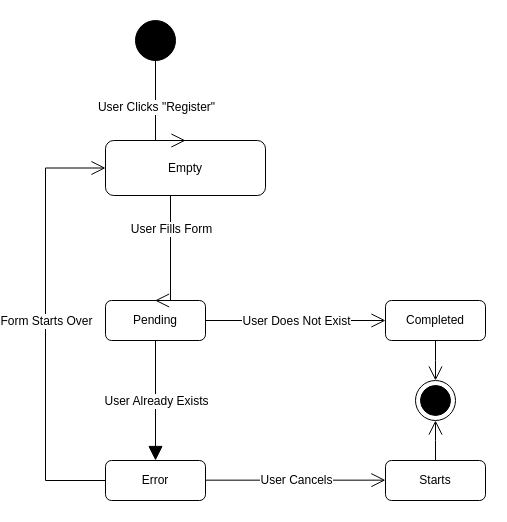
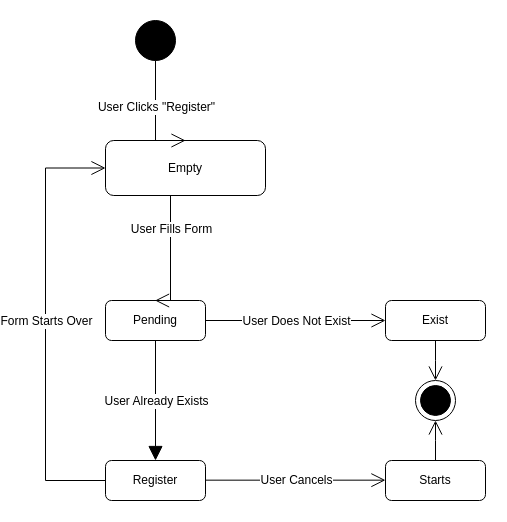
  <mxCell id="0" />
  <mxCell id="1" parent="0" />
  <mxCell id="2" value="" style="shape=ellipse;html=1;fillColor=#000000;fontSize=18;fontColor=#000000;strokeColor=#000000;" vertex="1" parent="1"><mxGeometry x="110" width="40" height="40" as="geometry" y="20" /></mxCell>
  <mxCell id="3" value="" style="shape=mxgraph.sysml.actFinal;html=1;verticalLabelPosition=bottom;labelBackgroundColor=#ffffff;verticalAlign=top;fontColor=#000000;fillColor=#FFFFFF;strokeColor=#000000;" vertex="1" parent="1"><mxGeometry x="390" y="380" width="40" height="40" as="geometry" /></mxCell>
  <mxCell id="4" value="Pending" style="shape=rect;rounded=1;html=1;whiteSpace=wrap;align=center;fontColor=#000000;fillColor=#ffffff;strokeColor=#000000;" vertex="1" parent="1"><mxGeometry x="80" y="300" width="100" height="40" as="geometry" /></mxCell>
  <mxCell id="5" value="" style="edgeStyle=elbowEdgeStyle;html=1;elbow=horizontal;align=right;verticalAlign=bottom;rounded=0;labelBackgroundColor=none;endArrow=block;endSize=12;exitX=0.5;exitY=1;fontColor=#000000;strokeColor=#000000;entryX=0.5;entryY=0;entryDx=0;entryDy=0;" edge="1" parent="1" source="4" target="8"><mxGeometry relative="1" as="geometry"><mxPoint x="129.5" y="360" as="sourcePoint" /><mxPoint x="130" y="420" as="targetPoint" /><Array as="points" /></mxGeometry></mxCell>
  <mxCell id="6" value="User Already Exists" style="text;html=1;resizable=0;points=[];align=center;verticalAlign=middle;labelBackgroundColor=#ffffff;fontColor=#000000;" vertex="1" connectable="0" parent="5"><mxGeometry y="-9" relative="1" as="geometry"><mxPoint x="9" as="offset" /></mxGeometry></mxCell>
  <mxCell id="7" style="edgeStyle=elbowEdgeStyle;html=1;elbow=horizontal;align=right;verticalAlign=bottom;rounded=0;labelBackgroundColor=none;endArrow=open;endSize=12;exitX=0;exitY=0.5;fontColor=#000000;strokeColor=#000000;exitDx=0;exitDy=0;entryX=0;entryY=0.5;entryDx=0;entryDy=0;" edge="1" parent="1" source="8" target="14"><mxGeometry relative="1" as="geometry"><Array as="points"><mxPoint x="20" y="330" /></Array></mxGeometry></mxCell>
- <mxCell id="8" value="Error" style="shape=rect;rounded=1;html=1;whiteSpace=wrap;align=center;fontColor=#000000;fillColor=#ffffff;strokeColor=#000000;" vertex="1" parent="1"><mxGeometry x="80" y="460" width="100" height="40" as="geometry" /></mxCell>
- <mxCell id="9" value="Completed" style="shape=rect;rounded=1;html=1;whiteSpace=wrap;align=center;fontColor=#000000;fillColor=#ffffff;strokeColor=#000000;" vertex="1" parent="1"><mxGeometry x="360" y="300" width="100" height="40" as="geometry" /></mxCell>
+ <mxCell id="8" value="Register" style="shape=rect;rounded=1;html=1;whiteSpace=wrap;align=center;fontColor=#000000;fillColor=#ffffff;strokeColor=#000000;" vertex="1" parent="1"><mxGeometry x="80" y="460" width="100" height="40" as="geometry" /></mxCell>
+ <mxCell id="9" value="Exist" style="shape=rect;rounded=1;html=1;whiteSpace=wrap;align=center;fontColor=#000000;fillColor=#ffffff;strokeColor=#000000;" vertex="1" parent="1"><mxGeometry x="360" y="300" width="100" height="40" as="geometry" /></mxCell>
  <mxCell id="10" value="" style="edgeStyle=elbowEdgeStyle;html=1;elbow=horizontal;align=right;verticalAlign=bottom;rounded=0;labelBackgroundColor=none;endArrow=open;endSize=12;exitX=0.5;exitY=1;fontColor=#000000;strokeColor=#000000;exitDx=0;exitDy=0;entryX=0;entryY=0.5;entryDx=0;entryDy=0;" edge="1" parent="1" target="9"><mxGeometry relative="1" as="geometry"><mxPoint x="180.08" y="320" as="sourcePoint" /><mxPoint x="179.58" y="400" as="targetPoint" /><Array as="points" /></mxGeometry></mxCell>
  <mxCell id="11" value="User Does Not Exist" style="text;html=1;resizable=0;points=[];align=center;verticalAlign=middle;labelBackgroundColor=#ffffff;fontColor=#000000;" vertex="1" connectable="0" parent="10"><mxGeometry y="-9" relative="1" as="geometry"><mxPoint y="-9" as="offset" /></mxGeometry></mxCell>
  <mxCell id="12" value="" style="edgeStyle=elbowEdgeStyle;html=1;align=right;verticalAlign=bottom;rounded=0;labelBackgroundColor=none;endArrow=open;endSize=12;exitX=0.5;exitY=1;fontColor=#000000;strokeColor=#000000;exitDx=0;exitDy=0;" edge="1" parent="1" source="14"><mxGeometry relative="1" as="geometry"><mxPoint x="129.58" y="220" as="sourcePoint" /><mxPoint x="129.58" y="300" as="targetPoint" /></mxGeometry></mxCell>
  <mxCell id="13" value="User Fills Form" style="text;html=1;resizable=0;points=[];align=center;verticalAlign=middle;labelBackgroundColor=#ffffff;fontColor=#000000;" vertex="1" connectable="0" parent="12"><mxGeometry y="-9" relative="1" as="geometry"><mxPoint x="9" y="-20" as="offset" /></mxGeometry></mxCell>
  <mxCell id="14" value="Empty" style="shape=rect;rounded=1;html=1;whiteSpace=wrap;align=center;fontColor=#000000;fillColor=#ffffff;strokeColor=#000000;" vertex="1" parent="1"><mxGeometry x="80" y="140" width="160" height="55" as="geometry" /></mxCell>
  <mxCell id="15" value="" style="edgeStyle=elbowEdgeStyle;html=1;elbow=horizontal;align=right;verticalAlign=bottom;rounded=0;labelBackgroundColor=none;endArrow=open;endSize=12;fontColor=#000000;strokeColor=#000000;" edge="1" parent="1"><mxGeometry relative="1" as="geometry"><mxPoint x="410" y="340" as="sourcePoint" /><mxPoint x="410" y="380" as="targetPoint" /><Array as="points" /></mxGeometry></mxCell>
  <mxCell id="16" value="" style="edgeStyle=elbowEdgeStyle;html=1;elbow=horizontal;align=right;verticalAlign=bottom;rounded=0;labelBackgroundColor=none;endArrow=open;endSize=12;fontColor=#000000;strokeColor=#000000;entryX=0.5;entryY=0;entryDx=0;entryDy=0;exitX=0.5;exitY=1;exitDx=0;exitDy=0;" edge="1" parent="1" source="2" target="14"><mxGeometry relative="1" as="geometry"><mxPoint x="-80" y="160" as="sourcePoint" /><mxPoint x="80" y="159.58" as="targetPoint" /><Array as="points"><mxPoint x="130" y="120" /></Array></mxGeometry></mxCell>
  <mxCell id="17" value="User Clicks &quot;Register&quot;" style="text;html=1;resizable=0;points=[];align=center;verticalAlign=middle;labelBackgroundColor=#ffffff;fontColor=#000000;" vertex="1" connectable="0" parent="16"><mxGeometry y="-9" relative="1" as="geometry"><mxPoint x="9" y="-9" as="offset" /></mxGeometry></mxCell>
  <mxCell id="18" value="Form Starts Over" style="text;html=1;resizable=0;points=[];align=center;verticalAlign=middle;labelBackgroundColor=#ffffff;fontColor=#000000;" vertex="1" connectable="0" parent="1"><mxGeometry x="20" y="320" as="geometry" /></mxCell>
  <mxCell id="19" value="Starts" style="shape=rect;rounded=1;html=1;whiteSpace=wrap;align=center;fontColor=#000000;fillColor=#ffffff;strokeColor=#000000;" vertex="1" parent="1"><mxGeometry x="360" y="460" width="100" height="40" as="geometry" /></mxCell>
  <mxCell id="20" value="" style="edgeStyle=elbowEdgeStyle;html=1;elbow=horizontal;align=right;verticalAlign=bottom;rounded=0;labelBackgroundColor=none;endArrow=open;endSize=12;exitX=0.5;exitY=1;fontColor=#000000;strokeColor=#000000;exitDx=0;exitDy=0;entryX=0;entryY=0.5;entryDx=0;entryDy=0;" edge="1" parent="1"><mxGeometry relative="1" as="geometry"><mxPoint x="180" y="479.66" as="sourcePoint" /><mxPoint x="359.92" y="479.66" as="targetPoint" /><Array as="points" /></mxGeometry></mxCell>
  <mxCell id="21" value="User Cancels" style="text;html=1;resizable=0;points=[];align=center;verticalAlign=middle;labelBackgroundColor=#ffffff;fontColor=#000000;" vertex="1" connectable="0" parent="20"><mxGeometry y="-9" relative="1" as="geometry"><mxPoint y="-9" as="offset" /></mxGeometry></mxCell>
  <mxCell id="22" value="" style="edgeStyle=elbowEdgeStyle;html=1;elbow=horizontal;align=right;verticalAlign=bottom;rounded=0;labelBackgroundColor=none;endArrow=open;endSize=12;fontColor=#000000;strokeColor=#000000;entryX=0.5;entryY=1;entryDx=0;entryDy=0;entryPerimeter=0;exitX=0.5;exitY=0;exitDx=0;exitDy=0;" edge="1" parent="1" source="19" target="3"><mxGeometry relative="1" as="geometry"><mxPoint x="360.13" y="420" as="sourcePoint" /><mxPoint x="360.13" y="460" as="targetPoint" /><Array as="points" /></mxGeometry></mxCell>
